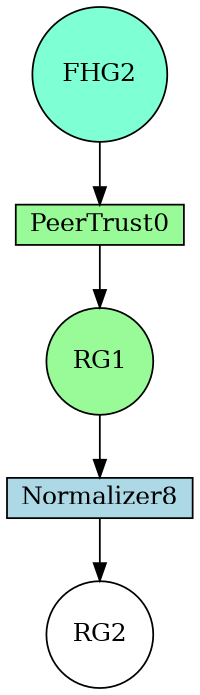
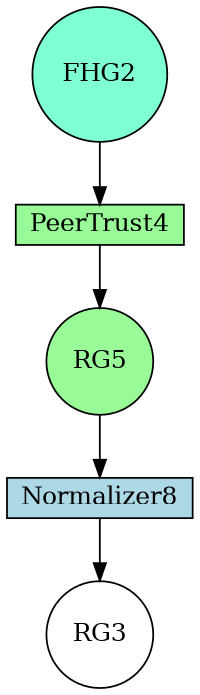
  digraph {
    node [fillcolor=palegreen shape=circle style=filled]
    n1 [fillcolor=aquamarine label=FHG2]
-   n2 [height=0.01 label=PeerTrust0 shape=box width=1]
-   n3 [label=RG1]
+   n2 [height=0.01 label=PeerTrust4 shape=box width=1]
+   n3 [label=RG5]
    n4 [fillcolor=lightblue height=0.01 label=Normalizer8 shape=box width=1]
-   n5 [fillcolor=white label=RG2]
+   n5 [fillcolor=white label=RG3]
    n1 -> n2
    n2 -> n3
    n3 -> n4
    n4 -> n5
  }
